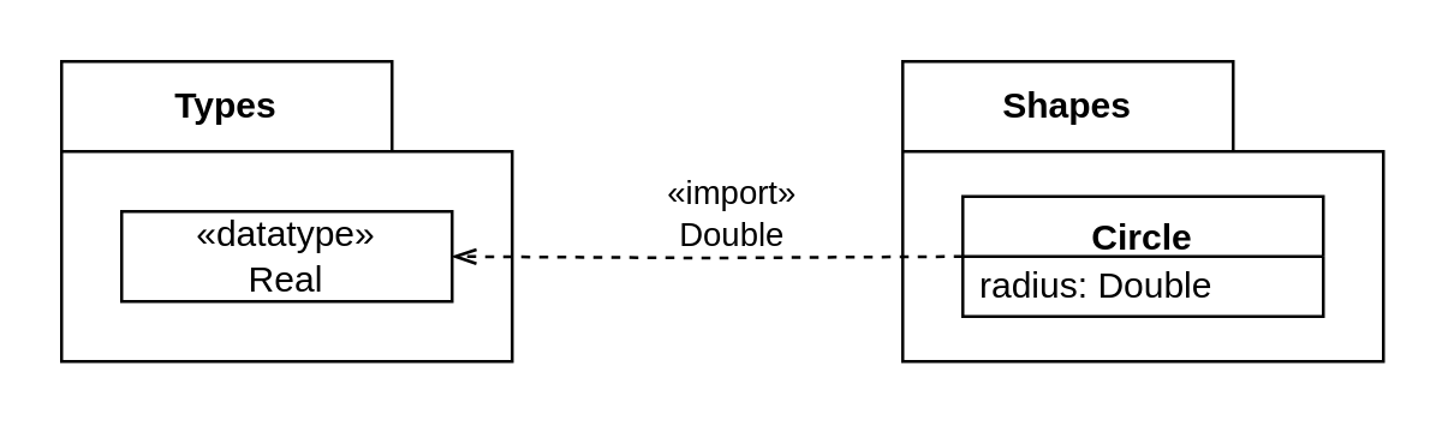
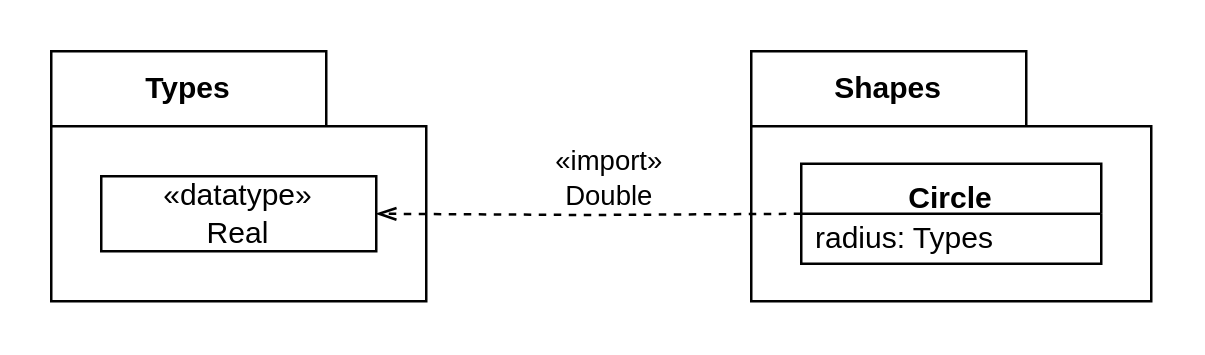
  <mxCell id="0" />
  <mxCell id="1" parent="0" />
  <mxCell id="2" value="Types" style="shape=folder;fontStyle=1;tabWidth=110;tabHeight=30;tabPosition=left;html=1;boundedLbl=1;labelInHeader=1;container=1;collapsible=0;recursiveResize=0;whiteSpace=wrap;" vertex="1" parent="1"><mxGeometry width="150" height="100" as="geometry" x="20" y="20" /></mxCell>
  <mxCell id="3" value="«datatype»&lt;br&gt;Real" style="html=1;whiteSpace=wrap;" vertex="1" parent="2"><mxGeometry width="110" height="30" relative="1" as="geometry"><mxPoint x="20" y="50" as="offset" /></mxGeometry></mxCell>
  <mxCell id="4" value="Shapes" style="shape=folder;fontStyle=1;tabWidth=110;tabHeight=30;tabPosition=left;html=1;boundedLbl=1;labelInHeader=1;container=1;collapsible=0;recursiveResize=0;whiteSpace=wrap;" vertex="1" parent="1"><mxGeometry x="300" width="160" height="100" as="geometry" y="20" /></mxCell>
  <mxCell id="5" value="&lt;b&gt;Circle&lt;/b&gt;" style="swimlane;fontStyle=0;align=center;verticalAlign=top;childLayout=stackLayout;horizontal=1;startSize=20;horizontalStack=0;resizeParent=1;resizeParentMax=0;resizeLast=0;collapsible=0;marginBottom=0;html=1;whiteSpace=wrap;" vertex="1" parent="4"><mxGeometry x="20" y="45" width="120" height="40" as="geometry" /></mxCell>
- <mxCell id="6" value="radius: Double" style="text;html=1;strokeColor=none;fillColor=none;align=left;verticalAlign=middle;spacingLeft=4;spacingRight=4;overflow=hidden;rotatable=0;points=[[0,0.5],[1,0.5]];portConstraint=eastwest;whiteSpace=wrap;" vertex="1" parent="5"><mxGeometry y="20" width="120" height="20" as="geometry" /></mxCell>
+ <mxCell id="6" value="radius: Types" style="text;html=1;strokeColor=none;fillColor=none;align=left;verticalAlign=middle;spacingLeft=4;spacingRight=4;overflow=hidden;rotatable=0;points=[[0,0.5],[1,0.5]];portConstraint=eastwest;whiteSpace=wrap;" vertex="1" parent="5"><mxGeometry y="20" width="120" height="20" as="geometry" /></mxCell>
  <mxCell id="7" style="edgeStyle=orthogonalEdgeStyle;rounded=0;orthogonalLoop=1;jettySize=auto;html=1;exitX=0;exitY=0.5;exitDx=0;exitDy=0;dashed=1;endArrow=openThin;endFill=0;" edge="1" parent="1" target="3"><mxGeometry relative="1" as="geometry"><mxPoint x="320" y="85" as="sourcePoint" /></mxGeometry></mxCell>
  <mxCell id="8" value="«import»&lt;br&gt;Double" style="edgeLabel;html=1;align=center;verticalAlign=middle;resizable=0;points=[];" vertex="1" connectable="0" parent="7"><mxGeometry x="-0.082" y="1" relative="1" as="geometry"><mxPoint y="-16" as="offset" /></mxGeometry></mxCell>
